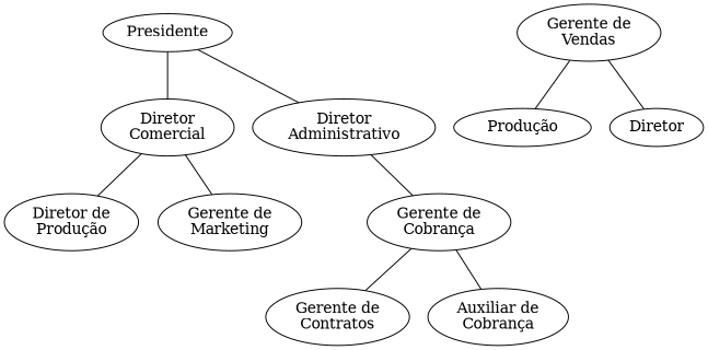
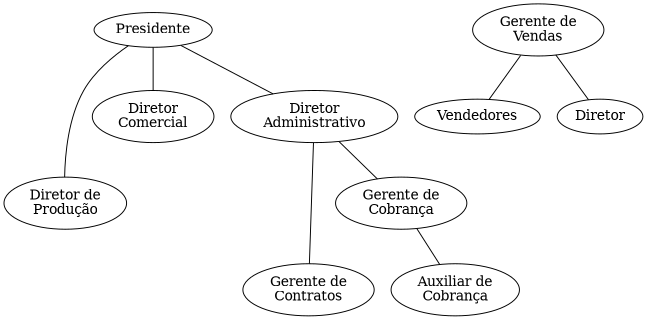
  graph {
    Presidente
    "Diretor\nComercial"
    "Diretor de\nProdução"
    "Diretor\nAdministrativo"
-   "Gerente de\nMarketing"
    "Gerente de\nContratos"
    "Gerente de\nCobrança"
    "Gerente de\nVendas"
-   Vendedores [label="Produção"]
+   Vendedores
    n10 [label=Diretor]
    "Auxiliar de\nCobrança"
    Presidente -- "Diretor\nComercial"
-   "Diretor\nComercial" -- "Diretor de\nProdução"
+   Presidente -- "Diretor de\nProdução"
    Presidente -- "Diretor\nAdministrativo"
-   "Diretor\nComercial" -- "Gerente de\nMarketing"
-   "Gerente de\nCobrança" -- "Gerente de\nContratos"
+   "Diretor\nAdministrativo" -- "Gerente de\nContratos"
    "Diretor\nAdministrativo" -- "Gerente de\nCobrança"
    "Gerente de\nCobrança" -- "Auxiliar de\nCobrança"
    "Gerente de\nVendas" -- Vendedores
    "Gerente de\nVendas" -- n10
  }
